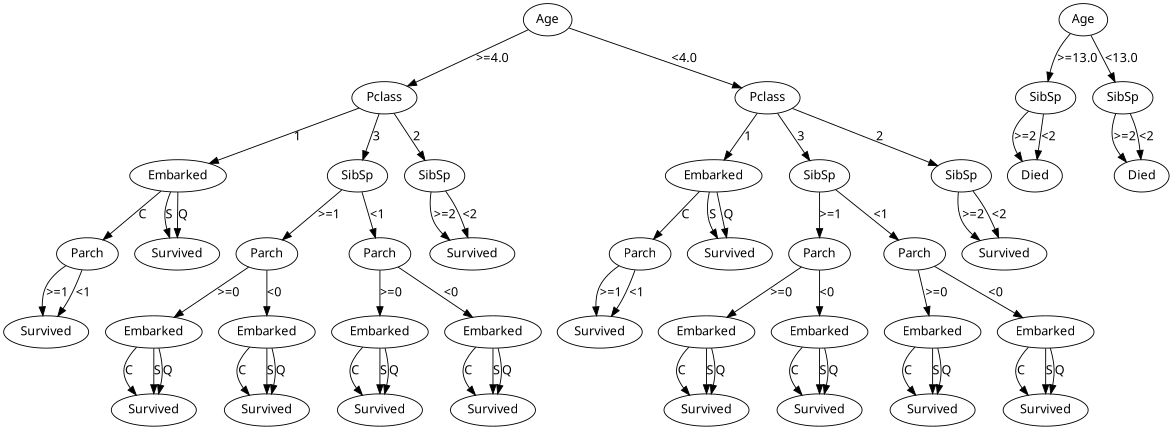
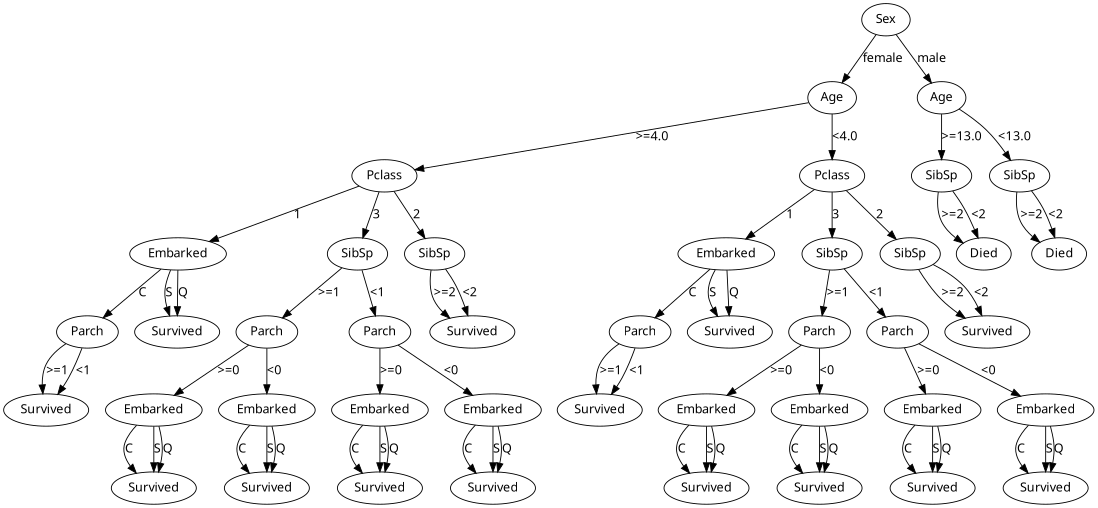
  digraph {
    fontname="Noto Sans"
    node [fontname="Noto Sans"]
    edge [fontname="Noto Sans"]
+   n1 [label=Sex]
    n2 [label=Age]
    n3 [label=Age]
    n4 [label=Pclass]
    n5 [label=Pclass]
    n6 [label=Embarked]
    n7 [label=SibSp]
    n8 [label=SibSp]
    n9 [label=Parch]
    n10 [label=Survived]
    n11 [label=Survived]
    n12 [label=Parch]
    n13 [label=Parch]
    n14 [label=Embarked]
    n15 [label=Embarked]
    n16 [label=Survived]
    n17 [label=Survived]
    n18 [label=Embarked]
    n19 [label=Embarked]
    n20 [label=Survived]
    n21 [label=Survived]
    n22 [label=Survived]
    n23 [label=Embarked]
    n24 [label=SibSp]
    n25 [label=SibSp]
    n26 [label=Parch]
    n27 [label=Survived]
    n28 [label=Survived]
    n29 [label=Parch]
    n30 [label=Parch]
    n31 [label=Embarked]
    n32 [label=Embarked]
    n33 [label=Survived]
    n34 [label=Survived]
    n35 [label=Embarked]
    n36 [label=Embarked]
    n37 [label=Survived]
    n38 [label=Survived]
    n39 [label=Survived]
    n40 [label=SibSp]
    n41 [label=SibSp]
    n42 [label=Died]
    n43 [label=Died]
+   n1 -> n2 [label=female]
+   n1 -> n3 [label=male]
    n2 -> n4 [label=">=4.0"]
    n2 -> n5 [label="<4.0"]
    n3 -> n40 [label=">=13.0"]
    n3 -> n41 [label="<13.0"]
    n4 -> n6 [label=1]
    n4 -> n7 [label=3]
    n4 -> n8 [label=2]
    n5 -> n23 [label=1]
    n5 -> n24 [label=3]
    n5 -> n25 [label=2]
    n6 -> n9 [label=C]
    n6 -> n10 [label=S]
    n6 -> n10 [label=Q]
    n7 -> n12 [label=">=1"]
    n7 -> n13 [label="<1"]
    n8 -> n22 [label=">=2"]
    n8 -> n22 [label="<2"]
    n9 -> n11 [label=">=1"]
    n9 -> n11 [label="<1"]
    n12 -> n14 [label=">=0"]
    n12 -> n15 [label="<0"]
    n13 -> n18 [label=">=0"]
    n13 -> n19 [label="<0"]
    n14 -> n16 [label=C]
    n14 -> n16 [label=S]
    n14 -> n16 [label=Q]
    n15 -> n17 [label=C]
    n15 -> n17 [label=S]
    n15 -> n17 [label=Q]
    n18 -> n20 [label=C]
    n18 -> n20 [label=S]
    n18 -> n20 [label=Q]
    n19 -> n21 [label=C]
    n19 -> n21 [label=S]
    n19 -> n21 [label=Q]
    n23 -> n26 [label=C]
    n23 -> n27 [label=S]
    n23 -> n27 [label=Q]
    n24 -> n29 [label=">=1"]
    n24 -> n30 [label="<1"]
    n25 -> n39 [label=">=2"]
    n25 -> n39 [label="<2"]
    n26 -> n28 [label=">=1"]
    n26 -> n28 [label="<1"]
    n29 -> n31 [label=">=0"]
    n29 -> n32 [label="<0"]
    n30 -> n35 [label=">=0"]
    n30 -> n36 [label="<0"]
    n31 -> n33 [label=C]
    n31 -> n33 [label=S]
    n31 -> n33 [label=Q]
    n32 -> n34 [label=C]
    n32 -> n34 [label=S]
    n32 -> n34 [label=Q]
    n35 -> n37 [label=C]
    n35 -> n37 [label=S]
    n35 -> n37 [label=Q]
    n36 -> n38 [label=C]
    n36 -> n38 [label=S]
    n36 -> n38 [label=Q]
    n40 -> n42 [label=">=2"]
    n40 -> n42 [label="<2"]
    n41 -> n43 [label=">=2"]
    n41 -> n43 [label="<2"]
  }
